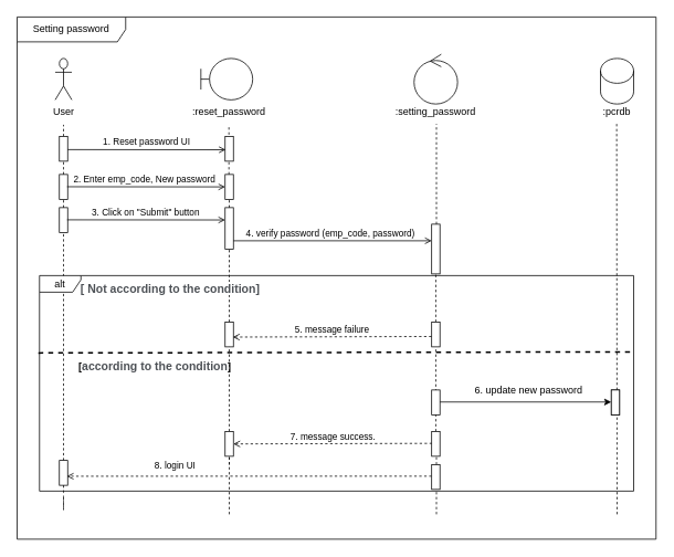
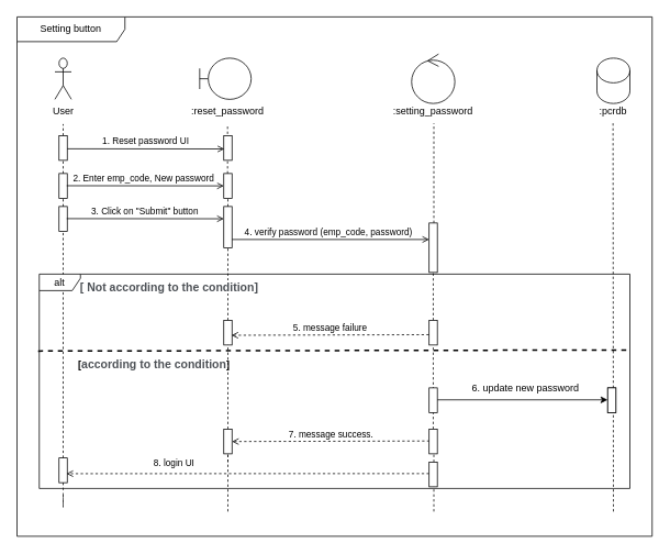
  <mxCell id="0" />
  <mxCell id="1" parent="0" />
  <mxCell id="2" value="User" style="shape=umlActor;verticalLabelPosition=bottom;verticalAlign=top;html=1;outlineConnect=0;" parent="1" vertex="1"><mxGeometry x="66" y="70" width="20" height="50" as="geometry" /></mxCell>
  <mxCell id="3" value="" style="endArrow=none;dashed=1;html=1;" parent="1" source="12" edge="1"><mxGeometry width="50" height="50" relative="1" as="geometry"><mxPoint x="76" y="694.8" as="sourcePoint" /><mxPoint x="76" y="150" as="targetPoint" /></mxGeometry></mxCell>
  <mxCell id="4" value="" style="shape=umlBoundary;whiteSpace=wrap;html=1;" parent="1" vertex="1"><mxGeometry x="241.75" y="70" width="62.5" height="50" as="geometry" /></mxCell>
  <mxCell id="5" value=":reset_password" style="text;align=center;fontStyle=0;verticalAlign=middle;spacingLeft=3;spacingRight=3;strokeColor=none;rotatable=0;points=[[0,0.5],[1,0.5]];portConstraint=eastwest;" parent="1" vertex="1"><mxGeometry x="236" y="120" width="80" height="26" as="geometry" /></mxCell>
  <mxCell id="6" value="" style="endArrow=none;dashed=1;html=1;" parent="1" source="18" edge="1"><mxGeometry width="50" height="50" relative="1" as="geometry"><mxPoint x="275.58" y="694.8" as="sourcePoint" /><mxPoint x="275.58" y="150" as="targetPoint" /></mxGeometry></mxCell>
  <mxCell id="7" value="" style="ellipse;shape=umlControl;whiteSpace=wrap;html=1;" parent="1" vertex="1"><mxGeometry x="499" y="65" width="52.5" height="60" as="geometry" /></mxCell>
  <mxCell id="8" value="" style="endArrow=none;dashed=1;html=1;" parent="1" source="21" edge="1"><mxGeometry width="50" height="50" relative="1" as="geometry"><mxPoint x="526" y="693.8" as="sourcePoint" /><mxPoint x="526" y="149" as="targetPoint" /></mxGeometry></mxCell>
  <mxCell id="9" value=":setting_password" style="text;align=center;fontStyle=0;verticalAlign=middle;spacingLeft=3;spacingRight=3;strokeColor=none;rotatable=0;points=[[0,0.5],[1,0.5]];portConstraint=eastwest;" parent="1" vertex="1"><mxGeometry x="485.25" y="120" width="80" height="26" as="geometry" /></mxCell>
  <mxCell id="10" value="" style="shape=cylinder3;whiteSpace=wrap;html=1;boundedLbl=1;backgroundOutline=1;size=15;" parent="1" vertex="1"><mxGeometry x="724" y="70" width="40" height="55" as="geometry" /></mxCell>
  <mxCell id="11" value=":pcrdb" style="text;align=center;fontStyle=0;verticalAlign=middle;spacingLeft=3;spacingRight=3;strokeColor=none;rotatable=0;points=[[0,0.5],[1,0.5]];portConstraint=eastwest;" parent="1" vertex="1"><mxGeometry x="704" y="120" width="80" height="26" as="geometry" /></mxCell>
  <mxCell id="12" value="" style="html=1;points=[];perimeter=orthogonalPerimeter;" parent="1" vertex="1"><mxGeometry x="71" y="164" width="10" height="30" as="geometry" /></mxCell>
  <mxCell id="13" value="" style="endArrow=none;dashed=1;html=1;" parent="1" source="16" target="12" edge="1"><mxGeometry width="50" height="50" relative="1" as="geometry"><mxPoint x="76" y="694.8" as="sourcePoint" /><mxPoint x="76" y="150" as="targetPoint" /></mxGeometry></mxCell>
  <mxCell id="14" value="" style="html=1;points=[];perimeter=orthogonalPerimeter;" parent="1" vertex="1"><mxGeometry x="271" y="164" width="10" height="30" as="geometry" /></mxCell>
  <mxCell id="15" value="1. Reset password UI" style="html=1;verticalAlign=bottom;endArrow=open;entryX=0.067;entryY=0.539;entryDx=0;entryDy=0;entryPerimeter=0;endFill=0;" parent="1" target="14" edge="1"><mxGeometry width="80" relative="1" as="geometry"><mxPoint x="81" y="180" as="sourcePoint" /><mxPoint x="161" y="180" as="targetPoint" /></mxGeometry></mxCell>
  <mxCell id="16" value="" style="html=1;points=[];perimeter=orthogonalPerimeter;" parent="1" vertex="1"><mxGeometry x="71" y="210" width="10" height="30" as="geometry" /></mxCell>
  <mxCell id="17" value="" style="endArrow=none;dashed=1;html=1;" parent="1" source="23" target="16" edge="1"><mxGeometry width="50" height="50" relative="1" as="geometry"><mxPoint x="76" y="694.8" as="sourcePoint" /><mxPoint x="76" y="194" as="targetPoint" /></mxGeometry></mxCell>
  <mxCell id="18" value="" style="html=1;points=[];perimeter=orthogonalPerimeter;" parent="1" vertex="1"><mxGeometry x="271" y="210" width="10" height="30" as="geometry" /></mxCell>
  <mxCell id="19" value="" style="endArrow=none;dashed=1;html=1;" parent="1" source="25" target="18" edge="1"><mxGeometry width="50" height="50" relative="1" as="geometry"><mxPoint x="275.58" y="694.8" as="sourcePoint" /><mxPoint x="275.58" y="150" as="targetPoint" /></mxGeometry></mxCell>
  <mxCell id="20" value="2. Enter emp_code, New password&amp;nbsp;" style="html=1;verticalAlign=bottom;endArrow=open;entryX=0.067;entryY=0.539;entryDx=0;entryDy=0;entryPerimeter=0;endFill=0;" parent="1" edge="1"><mxGeometry width="80" relative="1" as="geometry"><mxPoint x="80.33" y="224.8" as="sourcePoint" /><mxPoint x="271" y="224.97" as="targetPoint" /></mxGeometry></mxCell>
  <mxCell id="21" value="" style="html=1;points=[];perimeter=orthogonalPerimeter;" parent="1" vertex="1"><mxGeometry x="520.25" y="270" width="10" height="60" as="geometry" /></mxCell>
  <mxCell id="22" value="" style="endArrow=none;dashed=1;html=1;" parent="1" source="33" target="21" edge="1"><mxGeometry width="50" height="50" relative="1" as="geometry"><mxPoint x="494.25" y="350" as="sourcePoint" /><mxPoint x="495" y="149" as="targetPoint" /></mxGeometry></mxCell>
  <mxCell id="23" value="" style="html=1;points=[];perimeter=orthogonalPerimeter;" parent="1" vertex="1"><mxGeometry x="71" y="250" width="10" height="30" as="geometry" /></mxCell>
  <mxCell id="24" value="" style="endArrow=none;dashed=1;html=1;" parent="1" source="38" target="23" edge="1"><mxGeometry width="50" height="50" relative="1" as="geometry"><mxPoint x="76" y="694.8" as="sourcePoint" /><mxPoint x="76" y="240" as="targetPoint" /></mxGeometry></mxCell>
  <mxCell id="25" value="" style="html=1;points=[];perimeter=orthogonalPerimeter;" parent="1" vertex="1"><mxGeometry x="271" y="250" width="10" height="50" as="geometry" /></mxCell>
  <mxCell id="26" value="" style="endArrow=none;dashed=1;html=1;" parent="1" source="41" target="25" edge="1"><mxGeometry width="50" height="50" relative="1" as="geometry"><mxPoint x="276" y="560" as="sourcePoint" /><mxPoint x="275.58" y="240" as="targetPoint" /></mxGeometry></mxCell>
  <mxCell id="27" value="3. Click on &quot;Submit&quot; button" style="html=1;verticalAlign=bottom;endArrow=open;entryX=0.067;entryY=0.539;entryDx=0;entryDy=0;entryPerimeter=0;endFill=0;" parent="1" edge="1"><mxGeometry width="80" relative="1" as="geometry"><mxPoint x="80.33" y="264.71" as="sourcePoint" /><mxPoint x="271" y="264.88" as="targetPoint" /></mxGeometry></mxCell>
  <mxCell id="28" value="4. verify password (emp_code, password)&amp;nbsp;&amp;nbsp;" style="html=1;verticalAlign=bottom;endArrow=open;endFill=0;" parent="1" target="21" edge="1"><mxGeometry width="80" relative="1" as="geometry"><mxPoint x="281" y="290" as="sourcePoint" /><mxPoint x="487" y="290.01" as="targetPoint" /></mxGeometry></mxCell>
  <mxCell id="29" value="" style="endArrow=none;dashed=1;html=1;" parent="1" source="44" target="33" edge="1"><mxGeometry width="50" height="50" relative="1" as="geometry"><mxPoint x="526" y="590" as="sourcePoint" /><mxPoint x="526" y="350" as="targetPoint" /></mxGeometry></mxCell>
  <mxCell id="30" value="alt" style="shape=umlFrame;whiteSpace=wrap;html=1;width=50;height=20;" parent="1" vertex="1"><mxGeometry x="47" y="332" width="717" height="260" as="geometry" /></mxCell>
  <mxCell id="31" value="&lt;span style=&quot;color: rgb(77, 81, 86); font-family: arial, sans-serif; font-size: 14px; text-align: left; background-color: rgb(255, 255, 255);&quot;&gt;[ Not according to the condition]&lt;/span&gt;" style="text;html=1;strokeColor=none;fillColor=none;align=center;verticalAlign=middle;whiteSpace=wrap;rounded=0;fontStyle=1" parent="1" vertex="1"><mxGeometry x="95" y="338" width="220" height="20" as="geometry" /></mxCell>
  <mxCell id="32" value="" style="endArrow=none;dashed=1;html=1;exitX=-0.002;exitY=0.359;exitDx=0;exitDy=0;exitPerimeter=0;entryX=0.999;entryY=0.354;entryDx=0;entryDy=0;entryPerimeter=0;strokeWidth=2;" parent="1" source="30" target="30" edge="1"><mxGeometry width="50" height="50" relative="1" as="geometry"><mxPoint x="238.49" y="419" as="sourcePoint" /><mxPoint x="748.49" y="418.4" as="targetPoint" /></mxGeometry></mxCell>
  <mxCell id="33" value="" style="html=1;points=[];perimeter=orthogonalPerimeter;" parent="1" vertex="1"><mxGeometry x="520.25" y="388" width="10" height="30" as="geometry" /></mxCell>
  <mxCell id="34" value="" style="html=1;points=[];perimeter=orthogonalPerimeter;" parent="1" vertex="1"><mxGeometry x="271" y="388" width="10" height="30" as="geometry" /></mxCell>
  <mxCell id="35" value="5. message failure" style="html=1;verticalAlign=bottom;endArrow=open;endFill=0;entryX=0.933;entryY=0.606;entryDx=0;entryDy=0;entryPerimeter=0;exitX=-0.025;exitY=0.583;exitDx=0;exitDy=0;exitPerimeter=0;dashed=1;" parent="1" source="33" target="34" edge="1"><mxGeometry width="80" relative="1" as="geometry"><mxPoint x="291" y="308" as="sourcePoint" /><mxPoint x="499.25" y="308" as="targetPoint" /></mxGeometry></mxCell>
  <mxCell id="36" value="[&lt;span style=&quot;color: rgb(77 , 81 , 86) ; font-family: &amp;#34;arial&amp;#34; , sans-serif ; font-size: 14px ; text-align: left ; background-color: rgb(255 , 255 , 255)&quot;&gt;according to the condition&lt;/span&gt;]" style="text;html=1;strokeColor=none;fillColor=none;align=center;verticalAlign=middle;whiteSpace=wrap;rounded=0;fontStyle=1" parent="1" vertex="1"><mxGeometry x="84" y="431" width="205" height="20" as="geometry" /></mxCell>
  <mxCell id="37" value="" style="html=1;points=[];perimeter=orthogonalPerimeter;" parent="1" vertex="1"><mxGeometry x="520.25" y="470" width="10" height="30" as="geometry" /></mxCell>
  <mxCell id="38" value="" style="html=1;points=[];perimeter=orthogonalPerimeter;" parent="1" vertex="1"><mxGeometry x="71" y="555" width="10" height="30" as="geometry" /></mxCell>
  <mxCell id="39" value="" style="endArrow=none;dashed=1;html=1;" parent="1" target="38" edge="1"><mxGeometry width="50" height="50" relative="1" as="geometry"><mxPoint x="76" y="600" as="sourcePoint" /><mxPoint x="76" y="280" as="targetPoint" /><Array as="points"><mxPoint x="76" y="620" /><mxPoint x="76" y="600" /></Array></mxGeometry></mxCell>
  <mxCell id="40" value="" style="endArrow=none;dashed=1;html=1;" parent="1" edge="1"><mxGeometry width="50" height="50" relative="1" as="geometry"><mxPoint x="276" y="620" as="sourcePoint" /><mxPoint x="276" y="550" as="targetPoint" /></mxGeometry></mxCell>
  <mxCell id="41" value="" style="html=1;points=[];perimeter=orthogonalPerimeter;" parent="1" vertex="1"><mxGeometry x="271" y="520" width="10" height="30" as="geometry" /></mxCell>
  <mxCell id="42" value="" style="endArrow=none;dashed=1;html=1;" parent="1" target="41" edge="1"><mxGeometry width="50" height="50" relative="1" as="geometry"><mxPoint x="276" y="560" as="sourcePoint" /><mxPoint x="276" y="300" as="targetPoint" /></mxGeometry></mxCell>
  <mxCell id="43" value="7. message success." style="html=1;verticalAlign=bottom;endArrow=open;endFill=0;entryX=0.933;entryY=0.606;entryDx=0;entryDy=0;entryPerimeter=0;exitX=-0.025;exitY=0.583;exitDx=0;exitDy=0;exitPerimeter=0;dashed=1;" parent="1" edge="1"><mxGeometry width="80" relative="1" as="geometry"><mxPoint x="520.67" y="534.41" as="sourcePoint" /><mxPoint x="281" y="535.1" as="targetPoint" /></mxGeometry></mxCell>
  <mxCell id="44" value="" style="html=1;points=[];perimeter=orthogonalPerimeter;" parent="1" vertex="1"><mxGeometry x="520.25" y="520" width="10" height="30" as="geometry" /></mxCell>
  <mxCell id="45" value="" style="endArrow=none;dashed=1;html=1;" parent="1" target="44" edge="1"><mxGeometry width="50" height="50" relative="1" as="geometry"><mxPoint x="526" y="620" as="sourcePoint" /><mxPoint x="526" y="418" as="targetPoint" /></mxGeometry></mxCell>
  <mxCell id="46" value="" style="html=1;points=[];perimeter=orthogonalPerimeter;" parent="1" vertex="1"><mxGeometry x="737" y="470" width="10" height="30" as="geometry" /></mxCell>
  <mxCell id="47" value="" style="endArrow=classic;html=1;fontSize=16;exitX=1.004;exitY=0.484;exitDx=0;exitDy=0;exitPerimeter=0;" parent="1" source="37" target="46" edge="1"><mxGeometry width="50" height="50" relative="1" as="geometry"><mxPoint x="556" y="520" as="sourcePoint" /><mxPoint x="606" y="470" as="targetPoint" /></mxGeometry></mxCell>
  <mxCell id="48" value="6. update new password" style="text;html=1;align=center;verticalAlign=middle;resizable=0;points=[];autosize=1;fontSize=12;" parent="1" vertex="1"><mxGeometry x="561.5" y="460" width="150" height="20" as="geometry" /></mxCell>
  <mxCell id="49" value="&amp;nbsp; &amp;nbsp; &amp;nbsp; &amp;nbsp; &amp;nbsp; &amp;nbsp; &amp;nbsp; &amp;nbsp; 8. login UI" style="html=1;verticalAlign=bottom;endArrow=open;endFill=0;exitX=-0.004;exitY=0.466;exitDx=0;exitDy=0;exitPerimeter=0;dashed=1;entryX=0.9;entryY=0.636;entryDx=0;entryDy=0;entryPerimeter=0;" parent="1" source="50" target="38" edge="1"><mxGeometry x="0.518" y="-4" width="80" relative="1" as="geometry"><mxPoint x="499" y="580" as="sourcePoint" /><mxPoint x="86" y="570" as="targetPoint" /><Array as="points"><mxPoint x="326" y="574" /></Array><mxPoint as="offset" /></mxGeometry></mxCell>
  <mxCell id="50" value="" style="html=1;points=[];perimeter=orthogonalPerimeter;" parent="1" vertex="1"><mxGeometry x="520.25" y="560" width="10" height="30" as="geometry" /></mxCell>
  <mxCell id="51" value="" style="endArrow=none;dashed=1;html=1;" parent="1" edge="1"><mxGeometry width="50" height="50" relative="1" as="geometry"><mxPoint x="744" y="620" as="sourcePoint" /><mxPoint x="743.5" y="149" as="targetPoint" /></mxGeometry></mxCell>
  <mxCell id="52" value="" style="html=1;points=[];perimeter=orthogonalPerimeter;" parent="1" vertex="1"><mxGeometry x="737" y="470" width="10" height="30" as="geometry" /></mxCell>
- <mxCell id="53" value="Setting password" style="shape=umlFrame;whiteSpace=wrap;html=1;fontSize=12;width=131;height=30;" parent="1" vertex="1"><mxGeometry x="20" y="20" width="771" height="630" as="geometry" /></mxCell>
+ <mxCell id="53" value="Setting button" style="shape=umlFrame;whiteSpace=wrap;html=1;fontSize=12;width=131;height=30;" parent="1" vertex="1"><mxGeometry x="20" y="20" width="771" height="630" as="geometry" /></mxCell>
